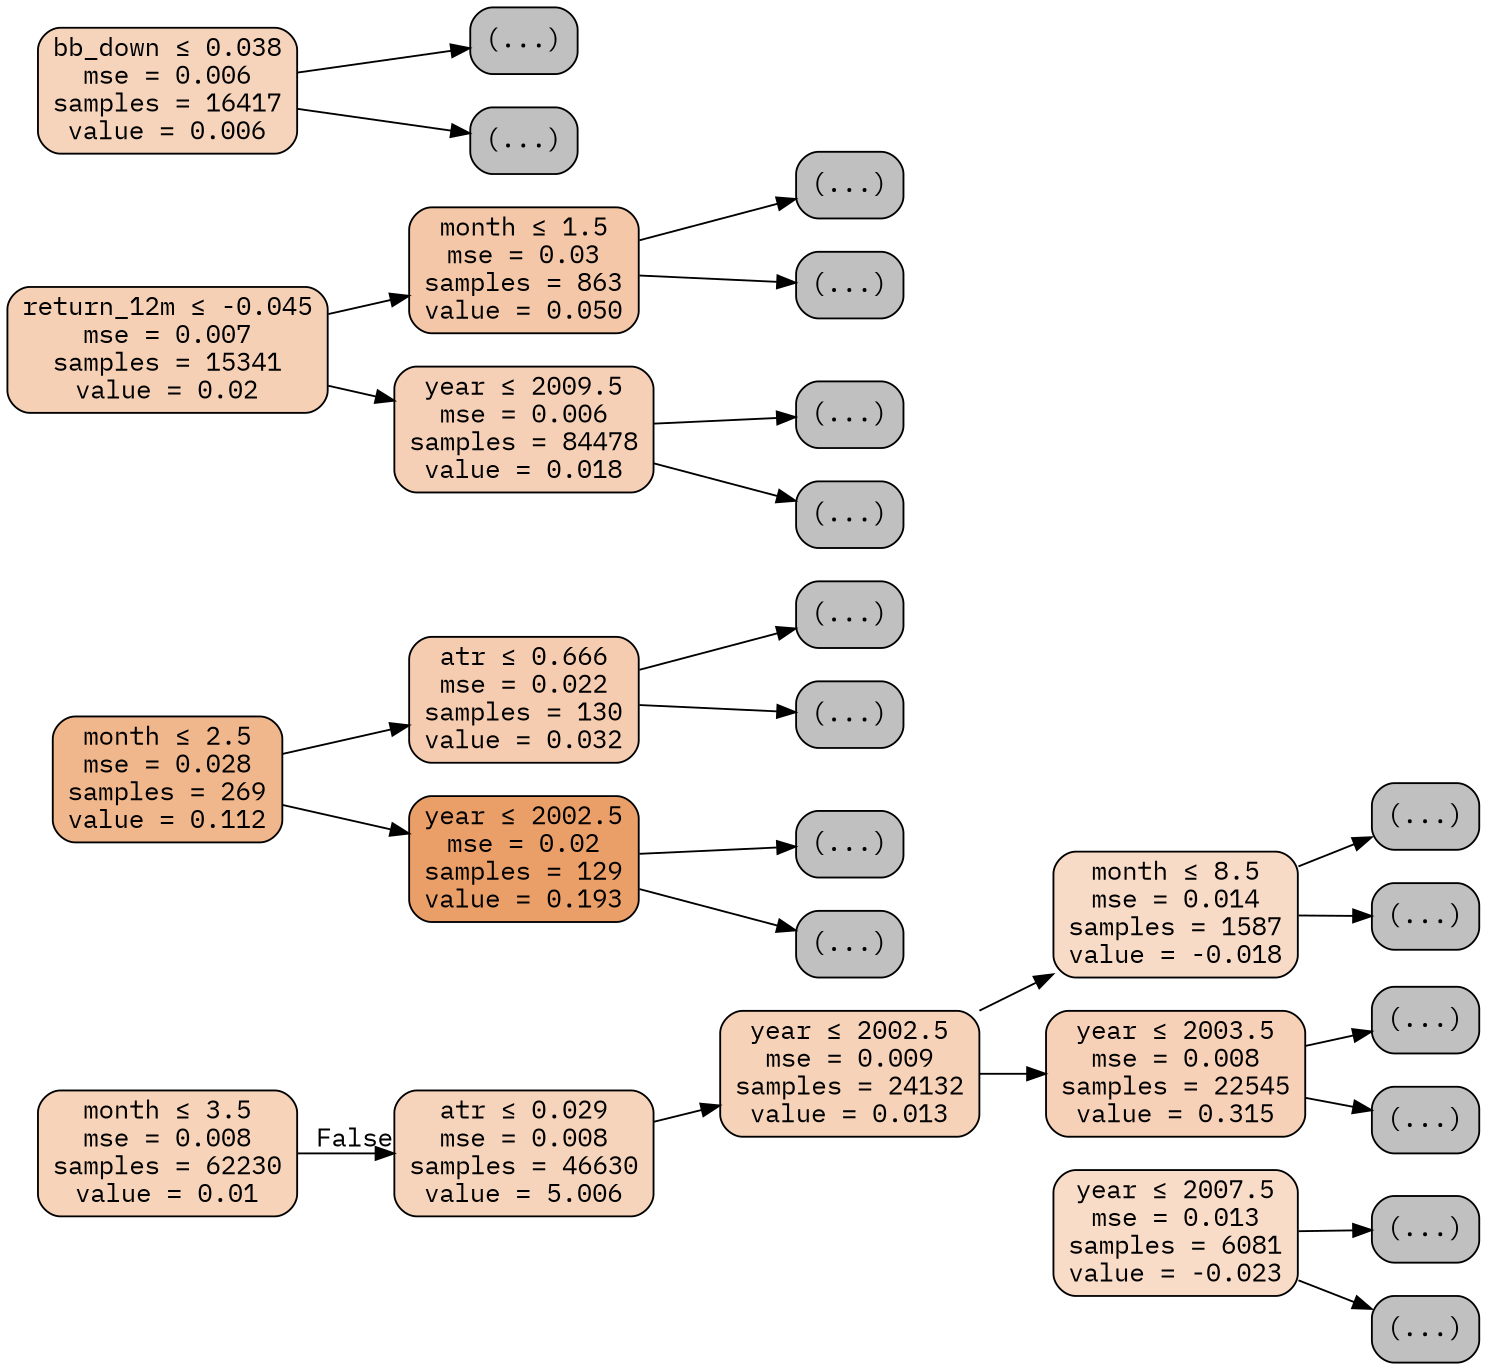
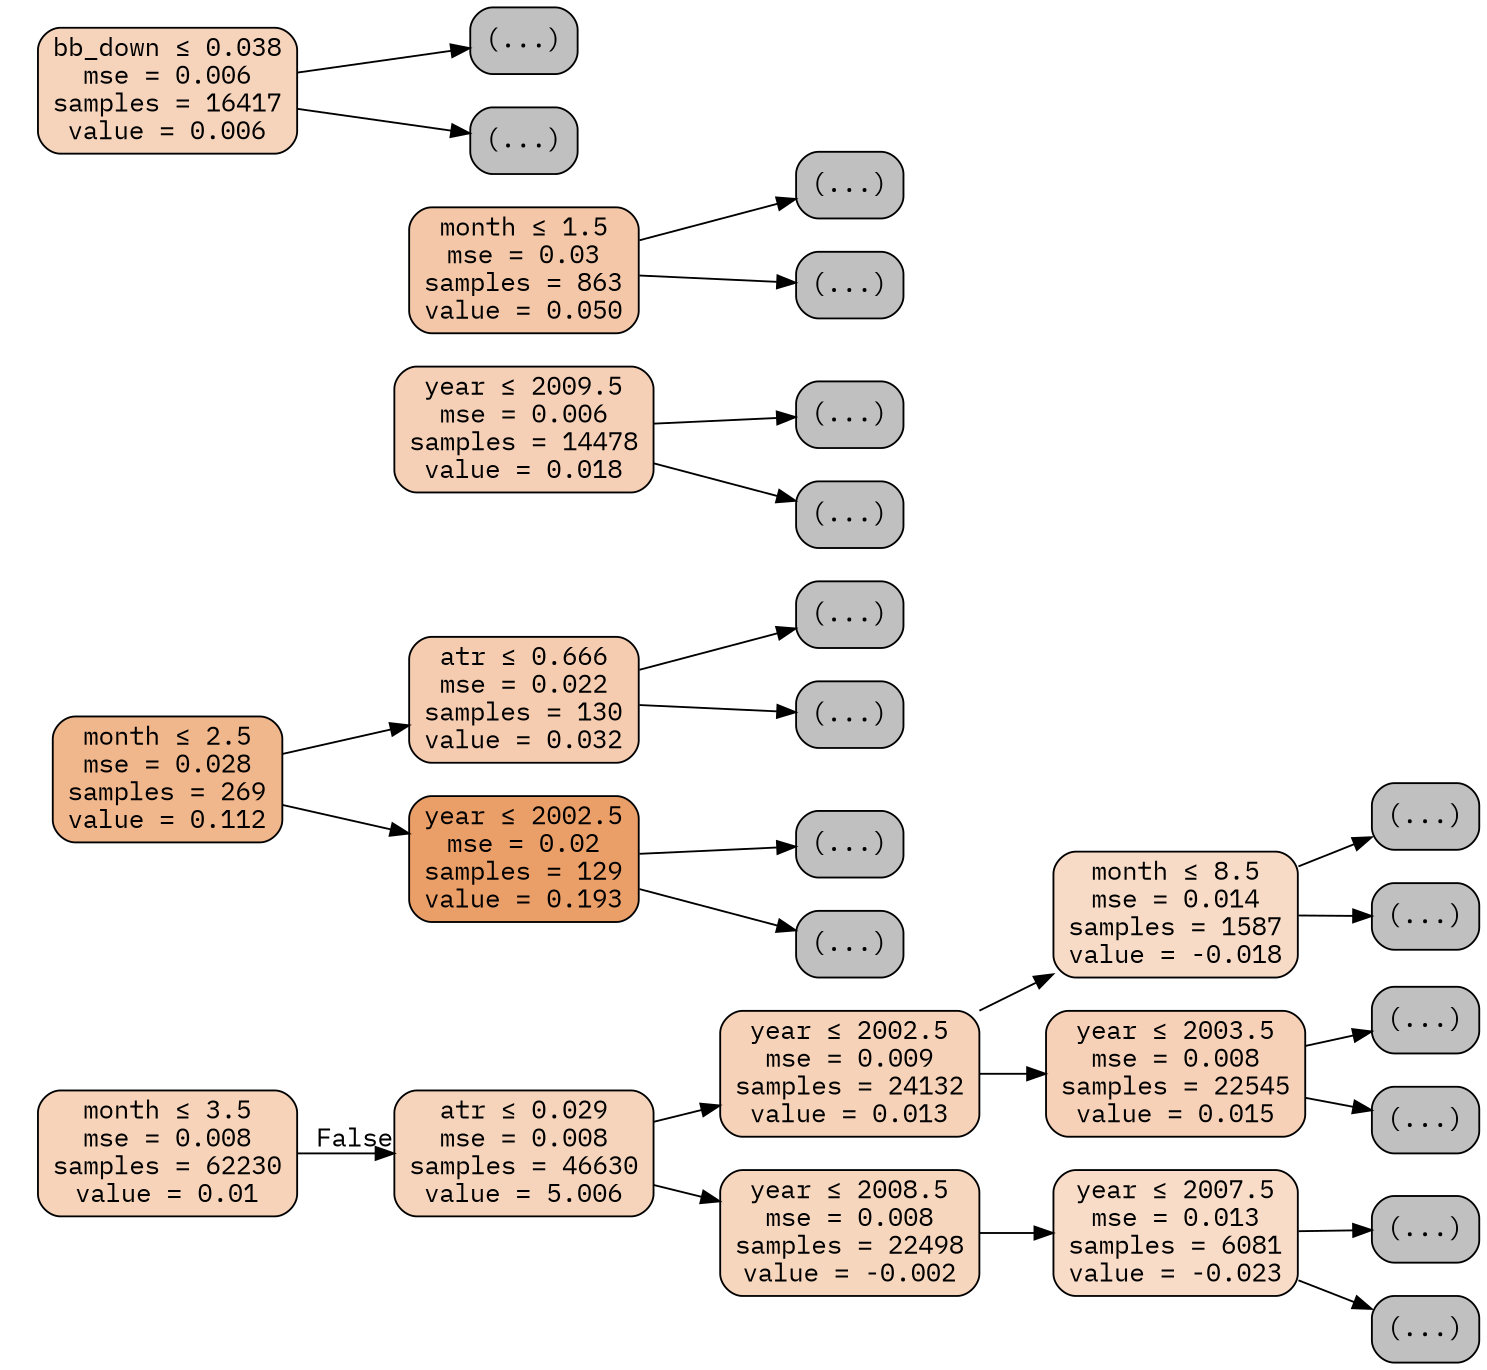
  digraph {
    fontname="IBM Plex Mono"
    rankdir=LR
    node [color=black fillcolor="#C0C0C0" fontname="IBM Plex Mono" shape=box style="filled, rounded"]
    edge [fontname="IBM Plex Mono"]
    n1 [fillcolor="#f6d3b9" label=<month &le; 3.5<br/>mse = 0.008<br/>samples = 62230<br/>value = 0.01>]
    n2 [fillcolor="#f6d4bb" label=<atr &le; 0.029<br/>mse = 0.008<br/>samples = 46630<br/>value = 5.006>]
    n3 [fillcolor="#f6d2b8" label=<year &le; 2002.5<br/>mse = 0.009<br/>samples = 24132<br/>value = 0.013>]
+   n4 [fillcolor="#f7d6be" label=<year &le; 2008.5<br/>mse = 0.008<br/>samples = 22498<br/>value = -0.002>]
    n5 [fillcolor="#f0b68c" label=<month &le; 2.5<br/>mse = 0.028<br/>samples = 269<br/>value = 0.112>]
    n6 [fillcolor="#f5ccb0" label=<atr &le; 0.666<br/>mse = 0.022<br/>samples = 130<br/>value = 0.032>]
    n7 [fillcolor="#eb9f68" label=<year &le; 2002.5<br/>mse = 0.02<br/>samples = 129<br/>value = 0.193>]
-   n8 [fillcolor="#f5d0b5" label=<return_12m &le; -0.045<br/>mse = 0.007<br/>samples = 15341<br/>value = 0.02>]
    n9 [fillcolor="#f3c7a7" label=<month &le; 1.5<br/>mse = 0.03<br/>samples = 863<br/>value = 0.050>]
-   n10 [fillcolor="#f5d0b6" label=<year &le; 2009.5<br/>mse = 0.006<br/>samples = 84478<br/>value = 0.018>]
+   n10 [fillcolor="#f5d0b6" label=<year &le; 2009.5<br/>mse = 0.006<br/>samples = 14478<br/>value = 0.018>]
    n11 [label="(...)"]
    n12 [label="(...)"]
    n13 [label="(...)"]
    n14 [label="(...)"]
    n15 [label="(...)"]
    n16 [label="(...)"]
    n17 [label="(...)"]
    n18 [label="(...)"]
    n19 [fillcolor="#f7dbc6" label=<month &le; 8.5<br/>mse = 0.014<br/>samples = 1587<br/>value = -0.018>]
-   n20 [fillcolor="#f6d1b7" label=<year &le; 2003.5<br/>mse = 0.008<br/>samples = 22545<br/>value = 0.315>]
+   n20 [fillcolor="#f6d1b7" label=<year &le; 2003.5<br/>mse = 0.008<br/>samples = 22545<br/>value = 0.015>]
    n21 [fillcolor="#f8dcc8" label=<year &le; 2007.5<br/>mse = 0.013<br/>samples = 6081<br/>value = -0.023>]
    n22 [label="(...)"]
    n23 [label="(...)"]
    n24 [label="(...)"]
    n25 [label="(...)"]
    n26 [label="(...)"]
    n27 [label="(...)"]
    n28 [fillcolor="#f6d4bb" label=<bb_down &le; 0.038<br/>mse = 0.006<br/>samples = 16417<br/>value = 0.006>]
    n29 [label="(...)"]
    n30 [label="(...)"]
    n1 -> n2 [headlabel=False labelangle=-45 labeldistance=2.5]
    n2 -> n3
+   n2 -> n4
    n3 -> n19
    n3 -> n20
+   n4 -> n21
    n5 -> n6
    n5 -> n7
    n6 -> n11
    n6 -> n12
    n7 -> n13
    n7 -> n14
-   n8 -> n9
-   n8 -> n10
    n9 -> n15
    n9 -> n16
    n10 -> n17
    n10 -> n18
    n19 -> n22
    n19 -> n23
    n20 -> n24
    n20 -> n25
    n21 -> n26
    n21 -> n27
    n28 -> n29
    n28 -> n30
  }
